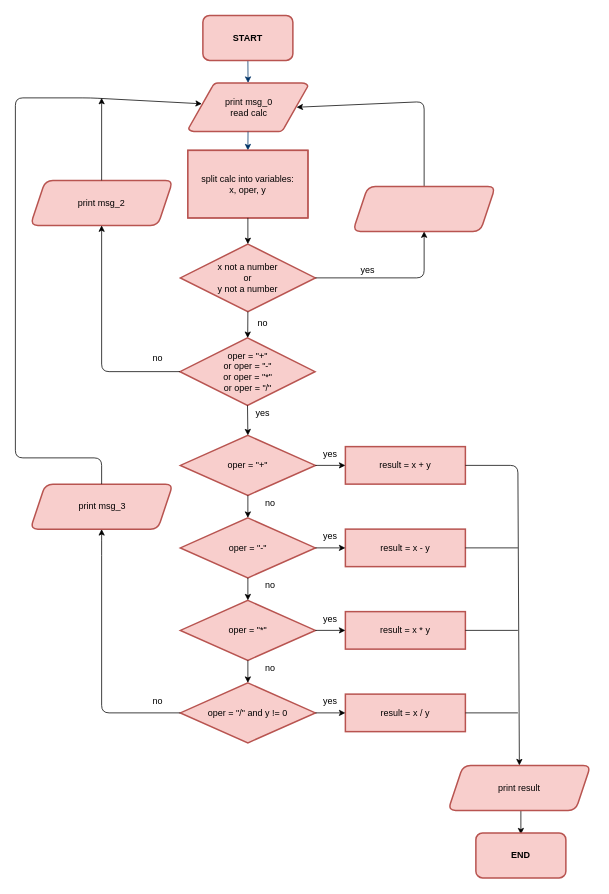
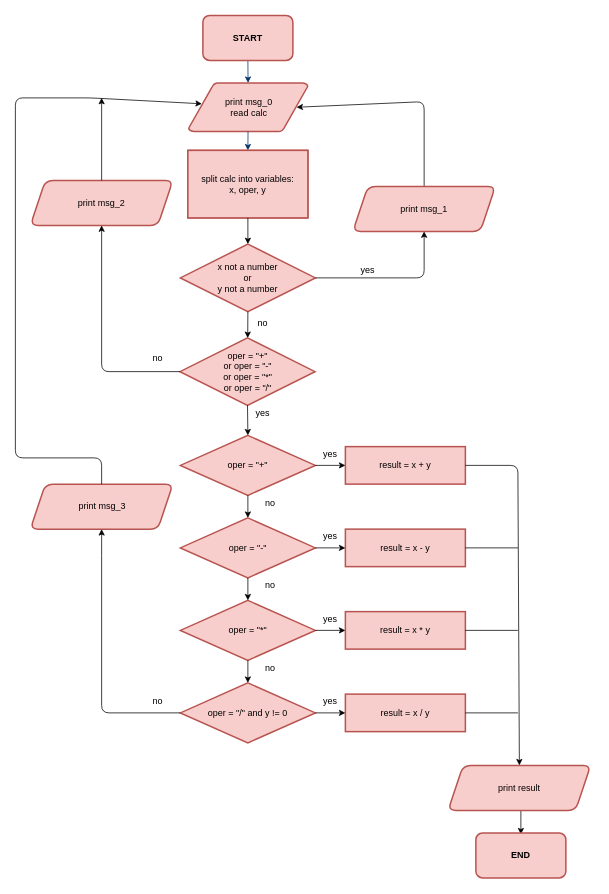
  <mxCell id="0" />
  <mxCell id="1" parent="0" />
  <mxCell id="2" value="print msg_0&lt;br&gt;read calc" style="shape=mxgraph.flowchart.data;strokeWidth=2;gradientDirection=north;fontStyle=0;html=1;fillColor=#f8cecc;strokeColor=#b85450;" parent="1" vertex="1"><mxGeometry x="251" y="110" width="159" height="65" as="geometry" /></mxCell>
  <mxCell id="3" style="fontStyle=1;strokeColor=#003366;strokeWidth=1;html=1;" parent="1" target="2" edge="1"><mxGeometry relative="1" as="geometry"><mxPoint x="330" y="80" as="sourcePoint" /></mxGeometry></mxCell>
  <mxCell id="4" style="fontStyle=1;strokeColor=#003366;strokeWidth=1;html=1;" parent="1" source="2" edge="1"><mxGeometry relative="1" as="geometry"><mxPoint x="330" y="200" as="targetPoint" /></mxGeometry></mxCell>
  <mxCell id="5" value="" style="group;strokeWidth=2;strokeColor=#b85450;fillColor=#f8cecc;" parent="1" vertex="1" connectable="0"><mxGeometry x="250" y="200" width="160" height="90" as="geometry" /></mxCell>
  <mxCell id="6" value="" style="rounded=0;whiteSpace=wrap;html=1;strokeWidth=2;fillColor=#f8cecc;strokeColor=#b85450;" parent="5" vertex="1"><mxGeometry width="160" height="90" as="geometry" /></mxCell>
  <mxCell id="7" value="split calc into variables:&lt;br&gt;x, oper, y" style="text;html=1;strokeColor=none;fillColor=none;align=center;verticalAlign=middle;whiteSpace=wrap;rounded=0;" parent="5" vertex="1"><mxGeometry x="10" y="10" width="140" height="70" as="geometry" /></mxCell>
  <mxCell id="8" value="" style="group" parent="1" vertex="1" connectable="0"><mxGeometry x="240" y="325" width="180" height="90" as="geometry" /></mxCell>
  <mxCell id="9" value="" style="rhombus;whiteSpace=wrap;html=1;strokeColor=#b85450;strokeWidth=2;fillColor=#f8cecc;" parent="8" vertex="1"><mxGeometry width="180" height="90" as="geometry" /></mxCell>
  <mxCell id="10" value="x not a number&lt;br&gt;or &lt;br&gt;y not a number" style="text;html=1;strokeColor=none;fillColor=none;align=center;verticalAlign=middle;whiteSpace=wrap;rounded=0;" parent="8" vertex="1"><mxGeometry x="40" y="35.25" width="100" height="19.5" as="geometry" /></mxCell>
  <mxCell id="11" value="" style="endArrow=classic;html=1;exitX=1;exitY=0.5;exitDx=0;exitDy=0;entryX=0.5;entryY=1;entryDx=0;entryDy=0;" parent="1" source="9" target="15" edge="1"><mxGeometry width="50" height="50" relative="1" as="geometry"><mxPoint x="470" y="338" as="sourcePoint" /><mxPoint x="530" y="278" as="targetPoint" /><Array as="points"><mxPoint x="565" y="370" /></Array></mxGeometry></mxCell>
  <mxCell id="12" value="" style="endArrow=classic;html=1;exitX=0.5;exitY=0;exitDx=0;exitDy=0;entryX=0.905;entryY=0.5;entryDx=0;entryDy=0;entryPerimeter=0;" parent="1" source="15" target="2" edge="1"><mxGeometry width="50" height="50" relative="1" as="geometry"><mxPoint x="470" y="338" as="sourcePoint" /><mxPoint x="520" y="288" as="targetPoint" /><Array as="points"><mxPoint x="565" y="135" /></Array></mxGeometry></mxCell>
  <mxCell id="13" value="" style="endArrow=classic;html=1;exitX=0.5;exitY=1;exitDx=0;exitDy=0;entryX=0.5;entryY=0;entryDx=0;entryDy=0;" parent="1" source="6" target="9" edge="1"><mxGeometry width="50" height="50" relative="1" as="geometry"><mxPoint x="470" y="338" as="sourcePoint" /><mxPoint x="520" y="288" as="targetPoint" /></mxGeometry></mxCell>
  <mxCell id="14" value="" style="group;strokeWidth=2;" parent="1" vertex="1" connectable="0"><mxGeometry x="470" y="248" width="190" height="60" as="geometry" /></mxCell>
  <mxCell id="15" value="" style="shape=parallelogram;perimeter=parallelogramPerimeter;whiteSpace=wrap;html=1;fixedSize=1;rounded=1;strokeWidth=2;fillColor=#f8cecc;strokeColor=#b85450;" parent="14" vertex="1"><mxGeometry width="190" height="60" as="geometry" /></mxCell>
+ <mxCell id="16" value="print msg_1" style="text;html=1;strokeColor=none;fillColor=none;align=center;verticalAlign=middle;whiteSpace=wrap;rounded=0;" parent="14" vertex="1"><mxGeometry x="30" y="20" width="130" height="20" as="geometry" /></mxCell>
  <mxCell id="17" value="" style="group" parent="1" vertex="1" connectable="0"><mxGeometry x="239.5" y="450" width="180" height="90" as="geometry" /></mxCell>
  <mxCell id="18" value="" style="rhombus;whiteSpace=wrap;html=1;strokeColor=#b85450;strokeWidth=2;fillColor=#f8cecc;" parent="17" vertex="1"><mxGeometry width="180" height="90" as="geometry" /></mxCell>
  <mxCell id="19" value="oper = &quot;+&quot;&lt;br&gt;or oper = &quot;-&quot;&lt;br&gt;or oper = &quot;*&quot;&lt;br&gt;or oper = &quot;/&quot;" style="text;html=1;strokeColor=none;fillColor=none;align=center;verticalAlign=middle;whiteSpace=wrap;rounded=0;" parent="17" vertex="1"><mxGeometry x="40" y="35" width="100" height="20" as="geometry" /></mxCell>
  <mxCell id="20" value="" style="group;strokeWidth=2;" parent="1" vertex="1" connectable="0"><mxGeometry x="40" y="240" width="190" height="60" as="geometry" /></mxCell>
  <mxCell id="21" style="edgeStyle=orthogonalEdgeStyle;rounded=0;orthogonalLoop=1;jettySize=auto;html=1;exitX=1;exitY=0.5;exitDx=0;exitDy=0;entryX=1;entryY=0.5;entryDx=0;entryDy=0;fillColor=#f8cecc;strokeColor=#b85450;" parent="20" source="22" target="23" edge="1"><mxGeometry relative="1" as="geometry" /></mxCell>
  <mxCell id="22" value="" style="shape=parallelogram;perimeter=parallelogramPerimeter;whiteSpace=wrap;html=1;fixedSize=1;rounded=1;strokeWidth=2;fillColor=#f8cecc;strokeColor=#b85450;" parent="20" vertex="1"><mxGeometry width="190" height="60" as="geometry" /></mxCell>
  <mxCell id="23" value="print msg_2" style="text;html=1;strokeColor=none;fillColor=none;align=center;verticalAlign=middle;whiteSpace=wrap;rounded=0;" parent="20" vertex="1"><mxGeometry x="30" y="20" width="130" height="20" as="geometry" /></mxCell>
  <mxCell id="24" value="" style="endArrow=classic;html=1;exitX=0;exitY=0.5;exitDx=0;exitDy=0;entryX=0.5;entryY=1;entryDx=0;entryDy=0;" parent="1" source="18" target="22" edge="1"><mxGeometry width="50" height="50" relative="1" as="geometry"><mxPoint x="470" y="348" as="sourcePoint" /><mxPoint x="520" y="298" as="targetPoint" /><Array as="points"><mxPoint x="135" y="495" /></Array></mxGeometry></mxCell>
  <mxCell id="25" value="" style="endArrow=classic;html=1;exitX=0.5;exitY=1;exitDx=0;exitDy=0;" parent="1" source="9" target="18" edge="1"><mxGeometry width="50" height="50" relative="1" as="geometry"><mxPoint x="470" y="348" as="sourcePoint" /><mxPoint x="330" y="477" as="targetPoint" /></mxGeometry></mxCell>
  <mxCell id="26" value="yes" style="text;html=1;strokeColor=none;fillColor=none;align=center;verticalAlign=middle;whiteSpace=wrap;rounded=0;" parent="1" vertex="1"><mxGeometry x="470" y="350" width="40" height="20" as="geometry" /></mxCell>
  <mxCell id="27" value="no" style="text;html=1;strokeColor=none;fillColor=none;align=center;verticalAlign=middle;whiteSpace=wrap;rounded=0;" parent="1" vertex="1"><mxGeometry x="330" y="420" width="40" height="20" as="geometry" /></mxCell>
  <mxCell id="28" value="no" style="text;html=1;strokeColor=none;fillColor=none;align=center;verticalAlign=middle;whiteSpace=wrap;rounded=0;" parent="1" vertex="1"><mxGeometry x="190" y="467" width="40" height="20" as="geometry" /></mxCell>
  <mxCell id="29" value="" style="endArrow=classic;html=1;exitX=0.5;exitY=1;exitDx=0;exitDy=0;entryX=0.5;entryY=0;entryDx=0;entryDy=0;entryPerimeter=0;" parent="1" edge="1"><mxGeometry width="50" height="50" relative="1" as="geometry"><mxPoint x="694" y="1080" as="sourcePoint" /><mxPoint x="694" y="1112" as="targetPoint" /></mxGeometry></mxCell>
  <mxCell id="30" value="&lt;b&gt;START&lt;/b&gt;" style="rounded=1;whiteSpace=wrap;html=1;strokeWidth=2;fillColor=#f8cecc;strokeColor=#b85450;" parent="1" vertex="1"><mxGeometry x="270" y="20" width="120" height="60" as="geometry" /></mxCell>
  <mxCell id="31" value="&lt;b&gt;END&lt;/b&gt;" style="rounded=1;whiteSpace=wrap;html=1;strokeWidth=2;fillColor=#f8cecc;strokeColor=#b85450;" parent="1" vertex="1"><mxGeometry x="634" y="1110" width="120" height="60" as="geometry" /></mxCell>
  <mxCell id="32" value="" style="group" parent="1" vertex="1" connectable="0"><mxGeometry x="240" y="580" width="180" height="80" as="geometry" /></mxCell>
  <mxCell id="33" value="" style="rhombus;whiteSpace=wrap;html=1;strokeColor=#b85450;strokeWidth=2;fillColor=#f8cecc;" parent="32" vertex="1"><mxGeometry width="180" height="80" as="geometry" /></mxCell>
  <mxCell id="34" value="oper = &quot;+&quot;" style="text;html=1;strokeColor=none;fillColor=none;align=center;verticalAlign=middle;whiteSpace=wrap;rounded=0;" parent="32" vertex="1"><mxGeometry x="40" y="30" width="100" height="20" as="geometry" /></mxCell>
  <mxCell id="35" value="" style="group" parent="1" vertex="1" connectable="0"><mxGeometry x="240" y="690" width="180" height="80" as="geometry" /></mxCell>
  <mxCell id="36" value="" style="rhombus;whiteSpace=wrap;html=1;strokeColor=#b85450;strokeWidth=2;fillColor=#f8cecc;" parent="35" vertex="1"><mxGeometry width="180" height="80" as="geometry" /></mxCell>
  <mxCell id="37" value="oper = &quot;-&quot;" style="text;html=1;strokeColor=none;fillColor=none;align=center;verticalAlign=middle;whiteSpace=wrap;rounded=0;" parent="35" vertex="1"><mxGeometry x="40" y="30" width="100" height="20" as="geometry" /></mxCell>
  <mxCell id="38" value="" style="group" parent="1" vertex="1" connectable="0"><mxGeometry x="240" y="800" width="180" height="80" as="geometry" /></mxCell>
  <mxCell id="39" value="" style="rhombus;whiteSpace=wrap;html=1;strokeColor=#b85450;strokeWidth=2;fillColor=#f8cecc;" parent="38" vertex="1"><mxGeometry width="180" height="80" as="geometry" /></mxCell>
  <mxCell id="40" value="oper = &quot;*&quot;" style="text;html=1;strokeColor=none;fillColor=none;align=center;verticalAlign=middle;whiteSpace=wrap;rounded=0;" parent="38" vertex="1"><mxGeometry x="40" y="30" width="100" height="20" as="geometry" /></mxCell>
  <mxCell id="41" value="" style="group" parent="1" vertex="1" connectable="0"><mxGeometry x="240" y="910" width="180" height="80" as="geometry" /></mxCell>
  <mxCell id="42" value="" style="rhombus;whiteSpace=wrap;html=1;strokeColor=#b85450;strokeWidth=2;fillColor=#f8cecc;" parent="41" vertex="1"><mxGeometry width="180" height="80" as="geometry" /></mxCell>
  <mxCell id="43" value="oper = &quot;/&quot; and y != 0" style="text;html=1;strokeColor=none;fillColor=none;align=center;verticalAlign=middle;whiteSpace=wrap;rounded=0;" parent="41" vertex="1"><mxGeometry x="25" y="30" width="130" height="20" as="geometry" /></mxCell>
  <mxCell id="44" value="result = x + y" style="rounded=0;whiteSpace=wrap;html=1;strokeWidth=2;fillColor=#f8cecc;strokeColor=#b85450;" parent="1" vertex="1"><mxGeometry x="460" y="595" width="160" height="50" as="geometry" /></mxCell>
  <mxCell id="45" value="" style="endArrow=classic;html=1;exitX=1;exitY=0.5;exitDx=0;exitDy=0;entryX=0;entryY=0.5;entryDx=0;entryDy=0;" parent="1" source="33" target="44" edge="1"><mxGeometry width="50" height="50" relative="1" as="geometry"><mxPoint x="580" y="620" as="sourcePoint" /><mxPoint x="760" y="320" as="targetPoint" /></mxGeometry></mxCell>
  <mxCell id="46" value="" style="group" parent="1" vertex="1" connectable="0"><mxGeometry x="440" y="1030" width="350" height="60" as="geometry" /></mxCell>
  <mxCell id="47" value="" style="group;strokeWidth=2;" parent="46" vertex="1" connectable="0"><mxGeometry x="157" y="-10" width="190" height="60" as="geometry" /></mxCell>
  <mxCell id="48" value="" style="shape=parallelogram;perimeter=parallelogramPerimeter;whiteSpace=wrap;html=1;fixedSize=1;rounded=1;strokeWidth=2;fillColor=#f8cecc;strokeColor=#b85450;" parent="47" vertex="1"><mxGeometry width="190" height="60" as="geometry" /></mxCell>
  <mxCell id="49" value="print result" style="text;html=1;strokeColor=none;fillColor=none;align=center;verticalAlign=middle;whiteSpace=wrap;rounded=0;" parent="47" vertex="1"><mxGeometry x="30" y="20" width="130" height="20" as="geometry" /></mxCell>
  <mxCell id="50" value="" style="endArrow=classic;html=1;exitX=1;exitY=0.5;exitDx=0;exitDy=0;entryX=0.5;entryY=0;entryDx=0;entryDy=0;" parent="1" source="44" target="48" edge="1"><mxGeometry width="50" height="50" relative="1" as="geometry"><mxPoint x="490" y="930" as="sourcePoint" /><mxPoint x="540" y="880" as="targetPoint" /><Array as="points"><mxPoint x="690" y="620" /></Array></mxGeometry></mxCell>
  <mxCell id="51" value="result = x - y" style="rounded=0;whiteSpace=wrap;html=1;strokeWidth=2;fillColor=#f8cecc;strokeColor=#b85450;" parent="1" vertex="1"><mxGeometry x="460" y="705" width="160" height="50" as="geometry" /></mxCell>
  <mxCell id="52" value="result = x * y" style="rounded=0;whiteSpace=wrap;html=1;strokeWidth=2;fillColor=#f8cecc;strokeColor=#b85450;" parent="1" vertex="1"><mxGeometry x="460" y="815" width="160" height="50" as="geometry" /></mxCell>
  <mxCell id="53" value="" style="endArrow=classic;html=1;exitX=1;exitY=0.5;exitDx=0;exitDy=0;entryX=0;entryY=0.5;entryDx=0;entryDy=0;" parent="1" source="36" target="51" edge="1"><mxGeometry width="50" height="50" relative="1" as="geometry"><mxPoint x="550" y="870" as="sourcePoint" /><mxPoint x="600" y="820" as="targetPoint" /></mxGeometry></mxCell>
  <mxCell id="54" value="" style="endArrow=classic;html=1;exitX=1;exitY=0.5;exitDx=0;exitDy=0;entryX=0;entryY=0.5;entryDx=0;entryDy=0;" parent="1" source="39" target="52" edge="1"><mxGeometry width="50" height="50" relative="1" as="geometry"><mxPoint x="550" y="870" as="sourcePoint" /><mxPoint x="600" y="820" as="targetPoint" /></mxGeometry></mxCell>
  <mxCell id="55" value="" style="endArrow=none;html=1;exitX=1;exitY=0.5;exitDx=0;exitDy=0;" parent="1" source="51" edge="1"><mxGeometry width="50" height="50" relative="1" as="geometry"><mxPoint x="550" y="870" as="sourcePoint" /><mxPoint x="690" y="730" as="targetPoint" /></mxGeometry></mxCell>
  <mxCell id="56" value="" style="endArrow=none;html=1;exitX=1;exitY=0.5;exitDx=0;exitDy=0;" parent="1" source="52" edge="1"><mxGeometry width="50" height="50" relative="1" as="geometry"><mxPoint x="550" y="870" as="sourcePoint" /><mxPoint x="690" y="840" as="targetPoint" /></mxGeometry></mxCell>
  <mxCell id="57" value="" style="endArrow=classic;html=1;exitX=0.5;exitY=1;exitDx=0;exitDy=0;" parent="1" source="33" target="36" edge="1"><mxGeometry width="50" height="50" relative="1" as="geometry"><mxPoint x="550" y="770" as="sourcePoint" /><mxPoint x="600" y="720" as="targetPoint" /></mxGeometry></mxCell>
  <mxCell id="58" value="" style="endArrow=classic;html=1;exitX=0.5;exitY=1;exitDx=0;exitDy=0;entryX=0.5;entryY=0;entryDx=0;entryDy=0;" parent="1" source="36" target="39" edge="1"><mxGeometry width="50" height="50" relative="1" as="geometry"><mxPoint x="340" y="670" as="sourcePoint" /><mxPoint x="340" y="700" as="targetPoint" /></mxGeometry></mxCell>
  <mxCell id="59" value="" style="endArrow=classic;html=1;exitX=0.5;exitY=1;exitDx=0;exitDy=0;entryX=0.5;entryY=0;entryDx=0;entryDy=0;" parent="1" source="39" target="42" edge="1"><mxGeometry width="50" height="50" relative="1" as="geometry"><mxPoint x="340" y="780" as="sourcePoint" /><mxPoint x="340" y="810" as="targetPoint" /></mxGeometry></mxCell>
  <mxCell id="60" value="result = x / y" style="rounded=0;whiteSpace=wrap;html=1;strokeWidth=2;fillColor=#f8cecc;strokeColor=#b85450;" parent="1" vertex="1"><mxGeometry x="460" y="925" width="160" height="50" as="geometry" /></mxCell>
  <mxCell id="61" value="" style="endArrow=classic;html=1;entryX=0;entryY=0.5;entryDx=0;entryDy=0;" parent="1" target="60" edge="1"><mxGeometry width="50" height="50" relative="1" as="geometry"><mxPoint x="420" y="950" as="sourcePoint" /><mxPoint x="600" y="930" as="targetPoint" /></mxGeometry></mxCell>
  <mxCell id="62" value="" style="endArrow=none;html=1;exitX=1;exitY=0.5;exitDx=0;exitDy=0;" parent="1" source="60" edge="1"><mxGeometry width="50" height="50" relative="1" as="geometry"><mxPoint x="550" y="980" as="sourcePoint" /><mxPoint x="690" y="950" as="targetPoint" /></mxGeometry></mxCell>
  <mxCell id="63" value="" style="endArrow=classic;html=1;exitX=0;exitY=0.5;exitDx=0;exitDy=0;entryX=0.5;entryY=1;entryDx=0;entryDy=0;" parent="1" source="42" target="74" edge="1"><mxGeometry width="50" height="50" relative="1" as="geometry"><mxPoint x="550" y="730" as="sourcePoint" /><mxPoint x="120" y="710" as="targetPoint" /><Array as="points"><mxPoint x="135" y="950" /><mxPoint x="135" y="730" /></Array></mxGeometry></mxCell>
  <mxCell id="64" value="yes" style="text;html=1;strokeColor=none;fillColor=none;align=center;verticalAlign=middle;whiteSpace=wrap;rounded=0;" parent="1" vertex="1"><mxGeometry x="419.5" y="595" width="40" height="20" as="geometry" /></mxCell>
  <mxCell id="65" value="yes" style="text;html=1;strokeColor=none;fillColor=none;align=center;verticalAlign=middle;whiteSpace=wrap;rounded=0;" parent="1" vertex="1"><mxGeometry x="420" y="705" width="40" height="20" as="geometry" /></mxCell>
  <mxCell id="66" value="yes" style="text;html=1;strokeColor=none;fillColor=none;align=center;verticalAlign=middle;whiteSpace=wrap;rounded=0;" parent="1" vertex="1"><mxGeometry x="420" y="815" width="40" height="20" as="geometry" /></mxCell>
  <mxCell id="67" value="yes" style="text;html=1;strokeColor=none;fillColor=none;align=center;verticalAlign=middle;whiteSpace=wrap;rounded=0;" parent="1" vertex="1"><mxGeometry x="420" y="925" width="40" height="20" as="geometry" /></mxCell>
  <mxCell id="68" value="no" style="text;html=1;strokeColor=none;fillColor=none;align=center;verticalAlign=middle;whiteSpace=wrap;rounded=0;" parent="1" vertex="1"><mxGeometry x="340" y="660" width="40" height="20" as="geometry" /></mxCell>
  <mxCell id="69" value="no" style="text;html=1;strokeColor=none;fillColor=none;align=center;verticalAlign=middle;whiteSpace=wrap;rounded=0;" parent="1" vertex="1"><mxGeometry x="340" y="770" width="40" height="20" as="geometry" /></mxCell>
  <mxCell id="70" value="no" style="text;html=1;strokeColor=none;fillColor=none;align=center;verticalAlign=middle;whiteSpace=wrap;rounded=0;" parent="1" vertex="1"><mxGeometry x="340" y="880" width="40" height="20" as="geometry" /></mxCell>
  <mxCell id="71" value="" style="endArrow=classic;html=1;exitX=0.5;exitY=1;exitDx=0;exitDy=0;entryX=0.5;entryY=0;entryDx=0;entryDy=0;" parent="1" source="18" target="33" edge="1"><mxGeometry width="50" height="50" relative="1" as="geometry"><mxPoint x="510" y="700" as="sourcePoint" /><mxPoint x="330" y="580" as="targetPoint" /></mxGeometry></mxCell>
  <mxCell id="72" value="" style="group;strokeWidth=2;" parent="1" vertex="1" connectable="0"><mxGeometry x="40" y="645" width="190" height="60" as="geometry" /></mxCell>
  <mxCell id="73" style="edgeStyle=orthogonalEdgeStyle;rounded=0;orthogonalLoop=1;jettySize=auto;html=1;exitX=1;exitY=0.5;exitDx=0;exitDy=0;entryX=1;entryY=0.5;entryDx=0;entryDy=0;fillColor=#f8cecc;strokeColor=#b85450;" parent="72" source="74" target="75" edge="1"><mxGeometry relative="1" as="geometry" /></mxCell>
  <mxCell id="74" value="" style="shape=parallelogram;perimeter=parallelogramPerimeter;whiteSpace=wrap;html=1;fixedSize=1;rounded=1;strokeWidth=2;fillColor=#f8cecc;strokeColor=#b85450;" parent="72" vertex="1"><mxGeometry width="190" height="60" as="geometry" /></mxCell>
  <mxCell id="75" value="print msg_3" style="text;html=1;strokeColor=none;fillColor=none;align=center;verticalAlign=middle;whiteSpace=wrap;rounded=0;" parent="72" vertex="1"><mxGeometry x="31" y="20" width="130" height="20" as="geometry" /></mxCell>
  <mxCell id="76" value="" style="endArrow=classic;html=1;exitX=0.5;exitY=0;exitDx=0;exitDy=0;endFill=1;entryX=0.111;entryY=0.429;entryDx=0;entryDy=0;entryPerimeter=0;" parent="1" source="74" target="2" edge="1"><mxGeometry width="50" height="50" relative="1" as="geometry"><mxPoint x="510" y="720" as="sourcePoint" /><mxPoint x="135" y="140" as="targetPoint" /><Array as="points"><mxPoint x="135" y="610" /><mxPoint x="20" y="610" /><mxPoint x="20" y="130" /><mxPoint x="120" y="130" /></Array></mxGeometry></mxCell>
  <mxCell id="77" value="no" style="text;html=1;strokeColor=none;fillColor=none;align=center;verticalAlign=middle;whiteSpace=wrap;rounded=0;" parent="1" vertex="1"><mxGeometry x="190" y="925" width="40" height="20" as="geometry" /></mxCell>
  <mxCell id="78" value="" style="endArrow=classic;html=1;exitX=0.5;exitY=0;exitDx=0;exitDy=0;" parent="1" source="22" edge="1"><mxGeometry width="50" height="50" relative="1" as="geometry"><mxPoint x="130" y="240" as="sourcePoint" /><mxPoint x="135" y="130" as="targetPoint" /></mxGeometry></mxCell>
  <mxCell id="79" value="yes" style="text;html=1;strokeColor=none;fillColor=none;align=center;verticalAlign=middle;whiteSpace=wrap;rounded=0;" parent="1" vertex="1"><mxGeometry x="330" y="540" width="40" height="20" as="geometry" /></mxCell>
